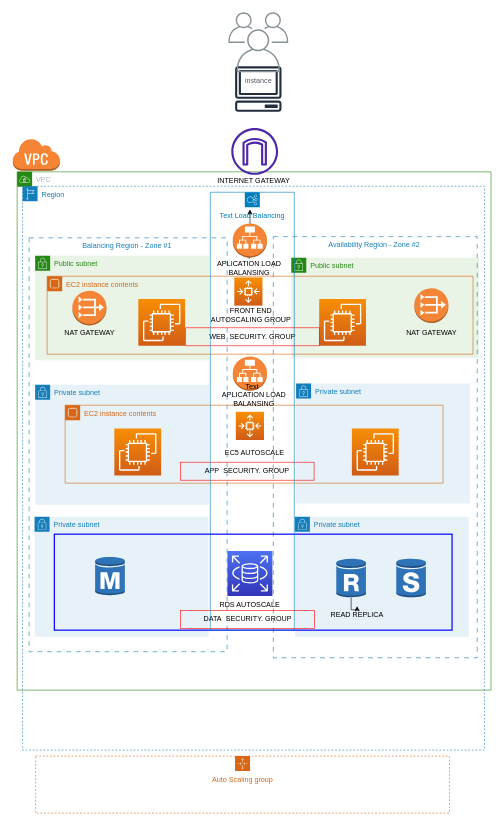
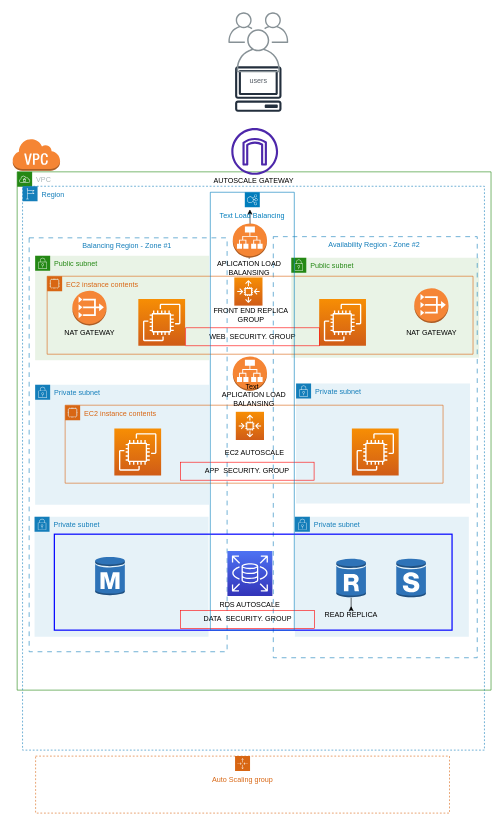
  <mxCell id="0" />
  <mxCell id="1" parent="0" />
  <mxCell id="2" value="VPC" style="points=[[0,0],[0.25,0],[0.5,0],[0.75,0],[1,0],[1,0.25],[1,0.5],[1,0.75],[1,1],[0.75,1],[0.5,1],[0.25,1],[0,1],[0,0.75],[0,0.5],[0,0.25]];outlineConnect=0;gradientColor=none;html=1;whiteSpace=wrap;fontSize=12;fontStyle=0;container=1;pointerEvents=0;collapsible=0;recursiveResize=0;shape=mxgraph.aws4.group;grIcon=mxgraph.aws4.group_vpc;strokeColor=#248814;fillColor=none;verticalAlign=top;align=left;spacingLeft=30;fontColor=#AAB7B8;dashed=0;" parent="1" vertex="1"><mxGeometry x="28" y="286" width="790" height="864" as="geometry" /></mxCell>
  <mxCell id="3" value="Public subnet" style="points=[[0,0],[0.25,0],[0.5,0],[0.75,0],[1,0],[1,0.25],[1,0.5],[1,0.75],[1,1],[0.75,1],[0.5,1],[0.25,1],[0,1],[0,0.75],[0,0.5],[0,0.25]];outlineConnect=0;gradientColor=none;html=1;whiteSpace=wrap;fontSize=12;fontStyle=0;container=1;pointerEvents=0;collapsible=0;recursiveResize=0;shape=mxgraph.aws4.group;grIcon=mxgraph.aws4.group_security_group;grStroke=0;strokeColor=#248814;fillColor=#E9F3E6;verticalAlign=top;align=left;spacingLeft=30;fontColor=#248814;dashed=0;" parent="2" vertex="1"><mxGeometry x="457" y="143" width="313" height="167" as="geometry" /></mxCell>
  <mxCell id="4" value="Availability Region - Zone #2 " style="fillColor=none;strokeColor=#147EBA;verticalAlign=top;fontStyle=0;fontColor=#147EBA;strokeWidth=1;dashed=1;dashPattern=8 8;" parent="2" vertex="1"><mxGeometry x="427" y="108" width="340" height="702" as="geometry" /></mxCell>
  <mxCell id="5" value="Balancing Region - Zone #1 " style="fillColor=none;strokeColor=#147EBA;verticalAlign=top;fontStyle=0;fontColor=#147EBA;strokeWidth=1;dashed=1;dashPattern=8 8;" parent="2" vertex="1"><mxGeometry x="20" y="110" width="330" height="690" as="geometry" /></mxCell>
  <mxCell id="6" value="Private subnet" style="points=[[0,0],[0.25,0],[0.5,0],[0.75,0],[1,0],[1,0.25],[1,0.5],[1,0.75],[1,1],[0.75,1],[0.5,1],[0.25,1],[0,1],[0,0.75],[0,0.5],[0,0.25]];outlineConnect=0;gradientColor=none;html=1;whiteSpace=wrap;fontSize=12;fontStyle=0;container=1;pointerEvents=0;collapsible=0;recursiveResize=0;shape=mxgraph.aws4.group;grIcon=mxgraph.aws4.group_security_group;grStroke=0;strokeColor=#147EBA;fillColor=#E6F2F8;verticalAlign=top;align=left;spacingLeft=30;fontColor=#147EBA;dashed=0;" parent="2" vertex="1"><mxGeometry x="30" y="355" width="290" height="200" as="geometry" /></mxCell>
  <mxCell id="7" value="Public subnet" style="points=[[0,0],[0.25,0],[0.5,0],[0.75,0],[1,0],[1,0.25],[1,0.5],[1,0.75],[1,1],[0.75,1],[0.5,1],[0.25,1],[0,1],[0,0.75],[0,0.5],[0,0.25]];outlineConnect=0;gradientColor=none;html=1;whiteSpace=wrap;fontSize=12;fontStyle=0;container=1;pointerEvents=0;collapsible=0;recursiveResize=0;shape=mxgraph.aws4.group;grIcon=mxgraph.aws4.group_security_group;grStroke=0;strokeColor=#248814;fillColor=#E9F3E6;verticalAlign=top;align=left;spacingLeft=30;fontColor=#248814;dashed=0;" parent="2" vertex="1"><mxGeometry x="30" y="140" width="290" height="174" as="geometry" /></mxCell>
  <mxCell id="8" value="Private subnet" style="points=[[0,0],[0.25,0],[0.5,0],[0.75,0],[1,0],[1,0.25],[1,0.5],[1,0.75],[1,1],[0.75,1],[0.5,1],[0.25,1],[0,1],[0,0.75],[0,0.5],[0,0.25]];outlineConnect=0;gradientColor=none;html=1;whiteSpace=wrap;fontSize=12;fontStyle=0;container=1;pointerEvents=0;collapsible=0;recursiveResize=0;shape=mxgraph.aws4.group;grIcon=mxgraph.aws4.group_security_group;grStroke=0;strokeColor=#147EBA;fillColor=#E6F2F8;verticalAlign=top;align=left;spacingLeft=30;fontColor=#147EBA;dashed=0;" parent="2" vertex="1"><mxGeometry x="465" y="353" width="290" height="200" as="geometry" /></mxCell>
  <mxCell id="9" value="Private subnet" style="points=[[0,0],[0.25,0],[0.5,0],[0.75,0],[1,0],[1,0.25],[1,0.5],[1,0.75],[1,1],[0.75,1],[0.5,1],[0.25,1],[0,1],[0,0.75],[0,0.5],[0,0.25]];outlineConnect=0;gradientColor=none;html=1;whiteSpace=wrap;fontSize=12;fontStyle=0;container=1;pointerEvents=0;collapsible=0;recursiveResize=0;shape=mxgraph.aws4.group;grIcon=mxgraph.aws4.group_security_group;grStroke=0;strokeColor=#147EBA;fillColor=#E6F2F8;verticalAlign=top;align=left;spacingLeft=30;fontColor=#147EBA;dashed=0;" parent="2" vertex="1"><mxGeometry x="463" y="575" width="290" height="200" as="geometry" /></mxCell>
  <mxCell id="10" value="EC2 instance contents" style="points=[[0,0],[0.25,0],[0.5,0],[0.75,0],[1,0],[1,0.25],[1,0.5],[1,0.75],[1,1],[0.75,1],[0.5,1],[0.25,1],[0,1],[0,0.75],[0,0.5],[0,0.25]];outlineConnect=0;gradientColor=none;html=1;whiteSpace=wrap;fontSize=12;fontStyle=0;container=1;pointerEvents=0;collapsible=0;recursiveResize=0;shape=mxgraph.aws4.group;grIcon=mxgraph.aws4.group_ec2_instance_contents;strokeColor=#D86613;fillColor=none;verticalAlign=top;align=left;spacingLeft=30;fontColor=#D86613;dashed=0;" parent="2" vertex="1"><mxGeometry x="80" y="389" width="630" height="130" as="geometry" /></mxCell>
  <mxCell id="11" value="" style="sketch=0;points=[[0,0,0],[0.25,0,0],[0.5,0,0],[0.75,0,0],[1,0,0],[0,1,0],[0.25,1,0],[0.5,1,0],[0.75,1,0],[1,1,0],[0,0.25,0],[0,0.5,0],[0,0.75,0],[1,0.25,0],[1,0.5,0],[1,0.75,0]];outlineConnect=0;fontColor=#232F3E;gradientColor=#F78E04;gradientDirection=north;fillColor=#D05C17;strokeColor=#ffffff;dashed=0;verticalLabelPosition=bottom;verticalAlign=top;align=center;html=1;fontSize=12;fontStyle=0;aspect=fixed;shape=mxgraph.aws4.resourceIcon;resIcon=mxgraph.aws4.ec2;" parent="10" vertex="1"><mxGeometry x="82" y="39" width="78" height="78" as="geometry" /></mxCell>
  <mxCell id="12" value="" style="sketch=0;points=[[0,0,0],[0.25,0,0],[0.5,0,0],[0.75,0,0],[1,0,0],[0,1,0],[0.25,1,0],[0.5,1,0],[0.75,1,0],[1,1,0],[0,0.25,0],[0,0.5,0],[0,0.75,0],[1,0.25,0],[1,0.5,0],[1,0.75,0]];outlineConnect=0;fontColor=#232F3E;gradientColor=#F78E04;gradientDirection=north;fillColor=#D05C17;strokeColor=#ffffff;dashed=0;verticalLabelPosition=bottom;verticalAlign=top;align=center;html=1;fontSize=12;fontStyle=0;aspect=fixed;shape=mxgraph.aws4.resourceIcon;resIcon=mxgraph.aws4.ec2;" parent="10" vertex="1"><mxGeometry x="478" y="39" width="78" height="78" as="geometry" /></mxCell>
  <mxCell id="13" value="APLICATION LOAD &lt;br&gt;BALANSING" style="text;html=1;strokeColor=none;fillColor=none;align=center;verticalAlign=middle;whiteSpace=wrap;rounded=0;" parent="10" vertex="1"><mxGeometry x="212.25" y="-25" width="205.5" height="30" as="geometry" /></mxCell>
  <mxCell id="14" value="" style="outlineConnect=0;dashed=0;verticalLabelPosition=bottom;verticalAlign=top;align=center;html=1;shape=mxgraph.aws3.rds_db_instance;fillColor=#2E73B8;gradientColor=none;" parent="2" vertex="1"><mxGeometry x="132" y="634" width="49.5" height="66" as="geometry" /></mxCell>
  <mxCell id="15" value="" style="outlineConnect=0;dashed=0;verticalLabelPosition=bottom;verticalAlign=top;align=center;html=1;shape=mxgraph.aws3.rds_db_instance_standby_multi_az;fillColor=#2E73B8;gradientColor=none;" parent="2" vertex="1"><mxGeometry x="632" y="644" width="49.5" height="66" as="geometry" /></mxCell>
- <mxCell id="16" value="READ REPLICA" style="text;html=1;strokeColor=none;fillColor=none;align=center;verticalAlign=middle;whiteSpace=wrap;rounded=0;" parent="2" vertex="1"><mxGeometry x="512.75" y="724" width="108" height="30" as="geometry" /></mxCell>
+ <mxCell id="16" value="READ REPLICA" style="text;html=1;strokeColor=none;fillColor=none;align=center;verticalAlign=middle;whiteSpace=wrap;rounded=0;" parent="2" vertex="1"><mxGeometry x="502.75" y="724" width="108" height="30" as="geometry" /></mxCell>
  <mxCell id="17" value="" style="sketch=0;outlineConnect=0;fontColor=#232F3E;gradientColor=none;fillColor=#4D27AA;strokeColor=none;dashed=0;verticalLabelPosition=bottom;verticalAlign=top;align=center;html=1;fontSize=12;fontStyle=0;aspect=fixed;pointerEvents=1;shape=mxgraph.aws4.internet_gateway;" parent="2" vertex="1"><mxGeometry x="357" y="-73" width="78" height="78" as="geometry" /></mxCell>
- <mxCell id="18" value="FRONT END AUTOSCALING GROUP" style="text;html=1;strokeColor=none;fillColor=none;align=center;verticalAlign=middle;whiteSpace=wrap;rounded=0;" parent="2" vertex="1"><mxGeometry x="315" y="224" width="150" height="30" as="geometry" /></mxCell>
- <mxCell id="19" value="EC5 AUTOSCALE" style="text;html=1;strokeColor=none;fillColor=none;align=center;verticalAlign=middle;whiteSpace=wrap;rounded=0;" parent="2" vertex="1"><mxGeometry x="342" y="454" width="108" height="30" as="geometry" /></mxCell>
+ <mxCell id="18" value="FRONT END REPLICA GROUP" style="text;html=1;strokeColor=none;fillColor=none;align=center;verticalAlign=middle;whiteSpace=wrap;rounded=0;" parent="2" vertex="1"><mxGeometry x="315" y="224" width="150" height="30" as="geometry" /></mxCell>
+ <mxCell id="19" value="EC2 AUTOSCALE" style="text;html=1;strokeColor=none;fillColor=none;align=center;verticalAlign=middle;whiteSpace=wrap;rounded=0;" parent="2" vertex="1"><mxGeometry x="342" y="454" width="108" height="30" as="geometry" /></mxCell>
  <mxCell id="20" value="" style="edgeStyle=orthogonalEdgeStyle;rounded=0;orthogonalLoop=1;jettySize=auto;html=1;" edge="1" parent="2" source="21" target="16"><mxGeometry relative="1" as="geometry" /></mxCell>
  <mxCell id="21" value="" style="outlineConnect=0;dashed=0;verticalLabelPosition=bottom;verticalAlign=top;align=center;html=1;shape=mxgraph.aws3.rds_db_instance_read_replica;fillColor=#2E73B8;gradientColor=none;" parent="2" vertex="1"><mxGeometry x="532" y="644" width="49.5" height="66" as="geometry" /></mxCell>
  <mxCell id="22" value="APP&amp;nbsp; SECURITY. GROUP" style="text;html=1;strokeColor=#FF0000;fillColor=none;align=center;verticalAlign=middle;whiteSpace=wrap;rounded=0;strokeWidth=1;" vertex="1" parent="2"><mxGeometry x="272" y="484" width="223" height="30" as="geometry" /></mxCell>
  <mxCell id="23" value="" style="sketch=0;points=[[0,0,0],[0.25,0,0],[0.5,0,0],[0.75,0,0],[1,0,0],[0,1,0],[0.25,1,0],[0.5,1,0],[0.75,1,0],[1,1,0],[0,0.25,0],[0,0.5,0],[0,0.75,0],[1,0.25,0],[1,0.5,0],[1,0.75,0]];outlineConnect=0;fontColor=#232F3E;gradientColor=#F78E04;gradientDirection=north;fillColor=#D05C17;strokeColor=#ffffff;dashed=0;verticalLabelPosition=bottom;verticalAlign=top;align=center;html=1;fontSize=12;fontStyle=0;aspect=fixed;shape=mxgraph.aws4.resourceIcon;resIcon=mxgraph.aws4.ec2;" parent="2" vertex="1"><mxGeometry x="202" y="212" width="78" height="78" as="geometry" /></mxCell>
  <mxCell id="24" value="" style="sketch=0;points=[[0,0,0],[0.25,0,0],[0.5,0,0],[0.75,0,0],[1,0,0],[0,1,0],[0.25,1,0],[0.5,1,0],[0.75,1,0],[1,1,0],[0,0.25,0],[0,0.5,0],[0,0.75,0],[1,0.25,0],[1,0.5,0],[1,0.75,0]];outlineConnect=0;fontColor=#232F3E;gradientColor=#F78E04;gradientDirection=north;fillColor=#D05C17;strokeColor=#ffffff;dashed=0;verticalLabelPosition=bottom;verticalAlign=top;align=center;html=1;fontSize=12;fontStyle=0;aspect=fixed;shape=mxgraph.aws4.resourceIcon;resIcon=mxgraph.aws4.ec2;" parent="2" vertex="1"><mxGeometry x="503.5" y="212" width="78" height="78" as="geometry" /></mxCell>
  <mxCell id="25" value="" style="outlineConnect=0;dashed=0;verticalLabelPosition=bottom;verticalAlign=top;align=center;html=1;shape=mxgraph.aws3.vpc_nat_gateway;fillColor=#F58536;gradientColor=none;strokeColor=#FF0000;strokeWidth=2;" vertex="1" parent="2"><mxGeometry x="662" y="194" width="57" height="58" as="geometry" /></mxCell>
  <mxCell id="26" value="EC2 instance contents" style="points=[[0,0],[0.25,0],[0.5,0],[0.75,0],[1,0],[1,0.25],[1,0.5],[1,0.75],[1,1],[0.75,1],[0.5,1],[0.25,1],[0,1],[0,0.75],[0,0.5],[0,0.25]];outlineConnect=0;gradientColor=none;html=1;whiteSpace=wrap;fontSize=12;fontStyle=0;container=1;pointerEvents=0;collapsible=0;recursiveResize=0;shape=mxgraph.aws4.group;grIcon=mxgraph.aws4.group_ec2_instance_contents;strokeColor=#D86613;fillColor=none;verticalAlign=top;align=left;spacingLeft=30;fontColor=#D86613;dashed=0;" parent="2" vertex="1"><mxGeometry x="50" y="174" width="710" height="130" as="geometry" /></mxCell>
  <mxCell id="27" value="" style="sketch=0;points=[[0,0,0],[0.25,0,0],[0.5,0,0],[0.75,0,0],[1,0,0],[0,1,0],[0.25,1,0],[0.5,1,0],[0.75,1,0],[1,1,0],[0,0.25,0],[0,0.5,0],[0,0.75,0],[1,0.25,0],[1,0.5,0],[1,0.75,0]];outlineConnect=0;fontColor=#232F3E;gradientColor=#F78E04;gradientDirection=north;fillColor=#D05C17;strokeColor=#ffffff;dashed=0;verticalLabelPosition=bottom;verticalAlign=top;align=center;html=1;fontSize=12;fontStyle=0;aspect=fixed;shape=mxgraph.aws4.resourceIcon;resIcon=mxgraph.aws4.auto_scaling2;" parent="26" vertex="1"><mxGeometry x="312" y="2" width="47" height="47" as="geometry" /></mxCell>
  <mxCell id="28" value="" style="outlineConnect=0;dashed=0;verticalLabelPosition=bottom;verticalAlign=top;align=center;html=1;shape=mxgraph.aws3.vpc_nat_gateway;fillColor=#F58536;gradientColor=none;strokeColor=#FF0000;strokeWidth=2;" vertex="1" parent="2"><mxGeometry x="92" y="198" width="57" height="58" as="geometry" /></mxCell>
  <mxCell id="29" value="NAT GATEWAY" style="text;html=1;strokeColor=none;fillColor=none;align=center;verticalAlign=middle;whiteSpace=wrap;rounded=0;" vertex="1" parent="2"><mxGeometry x="51.5" y="254" width="138" height="30" as="geometry" /></mxCell>
  <mxCell id="30" value="NAT GATEWAY" style="text;html=1;strokeColor=none;fillColor=none;align=center;verticalAlign=middle;whiteSpace=wrap;rounded=0;" vertex="1" parent="2"><mxGeometry x="621.5" y="254" width="138" height="30" as="geometry" /></mxCell>
  <mxCell id="31" value="Region" style="points=[[0,0],[0.25,0],[0.5,0],[0.75,0],[1,0],[1,0.25],[1,0.5],[1,0.75],[1,1],[0.75,1],[0.5,1],[0.25,1],[0,1],[0,0.75],[0,0.5],[0,0.25]];outlineConnect=0;gradientColor=none;html=1;whiteSpace=wrap;fontSize=12;fontStyle=0;container=1;pointerEvents=0;collapsible=0;recursiveResize=0;shape=mxgraph.aws4.group;grIcon=mxgraph.aws4.group_region;strokeColor=#147EBA;fillColor=none;verticalAlign=top;align=left;spacingLeft=30;fontColor=#147EBA;dashed=1;" parent="1" vertex="1"><mxGeometry x="37" y="310" width="770" height="940" as="geometry" /></mxCell>
  <mxCell id="32" value="" style="sketch=0;points=[[0,0,0],[0.25,0,0],[0.5,0,0],[0.75,0,0],[1,0,0],[0,1,0],[0.25,1,0],[0.5,1,0],[0.75,1,0],[1,1,0],[0,0.25,0],[0,0.5,0],[0,0.75,0],[1,0.25,0],[1,0.5,0],[1,0.75,0]];outlineConnect=0;fontColor=#232F3E;gradientColor=#4D72F3;gradientDirection=north;fillColor=#3334B9;strokeColor=#ffffff;dashed=0;verticalLabelPosition=bottom;verticalAlign=top;align=center;html=1;fontSize=12;fontStyle=0;aspect=fixed;shape=mxgraph.aws4.resourceIcon;resIcon=mxgraph.aws4.rds;" parent="31" vertex="1"><mxGeometry x="341.5" y="608" width="75" height="75" as="geometry" /></mxCell>
  <mxCell id="33" value="Private subnet" style="points=[[0,0],[0.25,0],[0.5,0],[0.75,0],[1,0],[1,0.25],[1,0.5],[1,0.75],[1,1],[0.75,1],[0.5,1],[0.25,1],[0,1],[0,0.75],[0,0.5],[0,0.25]];outlineConnect=0;gradientColor=none;html=1;whiteSpace=wrap;fontSize=12;fontStyle=0;container=1;pointerEvents=0;collapsible=0;recursiveResize=0;shape=mxgraph.aws4.group;grIcon=mxgraph.aws4.group_security_group;grStroke=0;strokeColor=#147EBA;fillColor=#E6F2F8;verticalAlign=top;align=left;spacingLeft=30;fontColor=#147EBA;dashed=0;" parent="31" vertex="1"><mxGeometry x="20" y="551" width="290" height="200" as="geometry" /></mxCell>
- <mxCell id="34" value="INTERNET GATEWAY" style="text;html=1;strokeColor=none;fillColor=none;align=center;verticalAlign=middle;whiteSpace=wrap;rounded=0;" parent="31" vertex="1"><mxGeometry x="265.5" y="-24" width="239" height="30" as="geometry" /></mxCell>
+ <mxCell id="34" value="AUTOSCALE GATEWAY" style="text;html=1;strokeColor=none;fillColor=none;align=center;verticalAlign=middle;whiteSpace=wrap;rounded=0;" parent="31" vertex="1"><mxGeometry x="265.5" y="-24" width="239" height="30" as="geometry" /></mxCell>
  <mxCell id="35" value="RDS AUTOSCALE" style="text;html=1;strokeColor=none;fillColor=none;align=center;verticalAlign=middle;whiteSpace=wrap;rounded=0;" parent="31" vertex="1"><mxGeometry x="325" y="683" width="108" height="30" as="geometry" /></mxCell>
  <mxCell id="36" value="" style="outlineConnect=0;dashed=0;verticalLabelPosition=bottom;verticalAlign=top;align=center;html=1;shape=mxgraph.aws3.rds_db_instance;fillColor=#2E73B8;gradientColor=none;" parent="31" vertex="1"><mxGeometry x="121" y="617" width="49.5" height="66" as="geometry" /></mxCell>
  <mxCell id="37" value="" style="edgeStyle=orthogonalEdgeStyle;rounded=0;orthogonalLoop=1;jettySize=auto;html=1;" parent="31" source="38" edge="1"><mxGeometry relative="1" as="geometry"><mxPoint x="379" y="38.63" as="targetPoint" /></mxGeometry></mxCell>
  <mxCell id="38" value="APLICATION LOAD BALANSING" style="text;html=1;strokeColor=none;fillColor=none;align=center;verticalAlign=middle;whiteSpace=wrap;rounded=0;" parent="31" vertex="1"><mxGeometry x="300" y="121" width="155.5" height="30" as="geometry" /></mxCell>
  <mxCell id="39" value="" style="outlineConnect=0;dashed=0;verticalLabelPosition=bottom;verticalAlign=top;align=center;html=1;shape=mxgraph.aws3.application_load_balancer;fillColor=#F58534;gradientColor=none;" parent="31" vertex="1"><mxGeometry x="350.5" y="284" width="57" height="57" as="geometry" /></mxCell>
  <mxCell id="40" value="" style="outlineConnect=0;dashed=0;verticalLabelPosition=bottom;verticalAlign=top;align=center;html=1;shape=mxgraph.aws3.application_load_balancer;fillColor=#F58534;gradientColor=none;" parent="31" vertex="1"><mxGeometry x="350.5" y="62" width="57" height="57" as="geometry" /></mxCell>
  <mxCell id="41" value="" style="sketch=0;points=[[0,0,0],[0.25,0,0],[0.5,0,0],[0.75,0,0],[1,0,0],[0,1,0],[0.25,1,0],[0.5,1,0],[0.75,1,0],[1,1,0],[0,0.25,0],[0,0.5,0],[0,0.75,0],[1,0.25,0],[1,0.5,0],[1,0.75,0]];outlineConnect=0;fontColor=#232F3E;gradientColor=#F78E04;gradientDirection=north;fillColor=#D05C17;strokeColor=#ffffff;dashed=0;verticalLabelPosition=bottom;verticalAlign=top;align=center;html=1;fontSize=12;fontStyle=0;aspect=fixed;shape=mxgraph.aws4.resourceIcon;resIcon=mxgraph.aws4.auto_scaling2;" parent="31" vertex="1"><mxGeometry x="355.5" y="376" width="47" height="47" as="geometry" /></mxCell>
  <mxCell id="42" value="DATA&amp;nbsp; SECURITY. GROUP" style="text;html=1;strokeColor=#FF0000;fillColor=none;align=center;verticalAlign=middle;whiteSpace=wrap;rounded=0;strokeWidth=1;" vertex="1" parent="31"><mxGeometry x="263.5" y="707" width="223" height="30" as="geometry" /></mxCell>
  <mxCell id="43" value="WEB&amp;nbsp; SECURITY. GROUP" style="text;html=1;strokeColor=#FF0000;fillColor=none;align=center;verticalAlign=middle;whiteSpace=wrap;rounded=0;strokeWidth=1;" vertex="1" parent="31"><mxGeometry x="272" y="236" width="223" height="30" as="geometry" /></mxCell>
  <mxCell id="44" style="edgeStyle=orthogonalEdgeStyle;rounded=0;orthogonalLoop=1;jettySize=auto;html=1;exitX=0.5;exitY=1;exitDx=0;exitDy=0;" parent="1" source="2" target="2" edge="1"><mxGeometry relative="1" as="geometry" /></mxCell>
  <mxCell id="45" value="Auto Scaling group" style="points=[[0,0],[0.25,0],[0.5,0],[0.75,0],[1,0],[1,0.25],[1,0.5],[1,0.75],[1,1],[0.75,1],[0.5,1],[0.25,1],[0,1],[0,0.75],[0,0.5],[0,0.25]];outlineConnect=0;gradientColor=none;html=1;whiteSpace=wrap;fontSize=12;fontStyle=0;container=1;pointerEvents=0;collapsible=0;recursiveResize=0;shape=mxgraph.aws4.groupCenter;grIcon=mxgraph.aws4.group_auto_scaling_group;grStroke=1;strokeColor=#D86613;fillColor=none;verticalAlign=top;align=center;fontColor=#D86613;dashed=1;spacingTop=25;" parent="1" vertex="1"><mxGeometry x="58.75" y="1260" width="690" height="95" as="geometry" /></mxCell>
  <mxCell id="46" value="" style="sketch=0;outlineConnect=0;fontColor=#232F3E;gradientColor=none;fillColor=#232F3D;strokeColor=none;dashed=0;verticalLabelPosition=bottom;verticalAlign=top;align=center;html=1;fontSize=12;fontStyle=0;aspect=fixed;pointerEvents=1;shape=mxgraph.aws4.client;" vertex="1" parent="1"><mxGeometry x="391" y="110" width="78" height="76" as="geometry" /></mxCell>
- <mxCell id="47" value="instance" style="sketch=0;outlineConnect=0;gradientColor=none;fontColor=#545B64;strokeColor=none;fillColor=#879196;dashed=0;verticalLabelPosition=bottom;verticalAlign=top;align=center;html=1;fontSize=12;fontStyle=0;aspect=fixed;shape=mxgraph.aws4.illustration_users;pointerEvents=1" vertex="1" parent="1"><mxGeometry x="380" y="20" width="100" height="100" as="geometry" /></mxCell>
+ <mxCell id="47" value="users" style="sketch=0;outlineConnect=0;gradientColor=none;fontColor=#545B64;strokeColor=none;fillColor=#879196;dashed=0;verticalLabelPosition=bottom;verticalAlign=top;align=center;html=1;fontSize=12;fontStyle=0;aspect=fixed;shape=mxgraph.aws4.illustration_users;pointerEvents=1" vertex="1" parent="1"><mxGeometry x="380" y="20" width="100" height="100" as="geometry" /></mxCell>
  <mxCell id="48" value="" style="outlineConnect=0;dashed=0;verticalLabelPosition=bottom;verticalAlign=top;align=center;html=1;shape=mxgraph.aws3.virtual_private_cloud;fillColor=#F58534;gradientColor=none;" vertex="1" parent="1"><mxGeometry x="20" y="230" width="79.5" height="54" as="geometry" /></mxCell>
  <mxCell id="49" value="" style="rounded=0;whiteSpace=wrap;html=1;fillColor=none;strokeColor=#0000FF;strokeWidth=2;" parent="1" vertex="1"><mxGeometry x="90" y="890" width="663" height="160" as="geometry" /></mxCell>
  <mxCell id="50" value="Text" style="text;html=1;strokeColor=none;fillColor=none;align=center;verticalAlign=middle;whiteSpace=wrap;rounded=0;" vertex="1" parent="1"><mxGeometry x="390" y="630" width="60" height="30" as="geometry" /></mxCell>
  <mxCell id="51" value="Text Load Balancing" style="sketch=0;outlineConnect=0;gradientColor=none;html=1;whiteSpace=wrap;fontSize=12;fontStyle=0;shape=mxgraph.aws4.groupCenter;grIcon=mxgraph.aws4.group_elastic_load_balancing;grStroke=1;strokeColor=#007DBC;fillColor=none;verticalAlign=top;align=center;fontColor=#007DBC;dashed=0;spacingTop=25;" parent="1" vertex="1"><mxGeometry x="350" y="320" width="140" height="730" as="geometry" /></mxCell>
